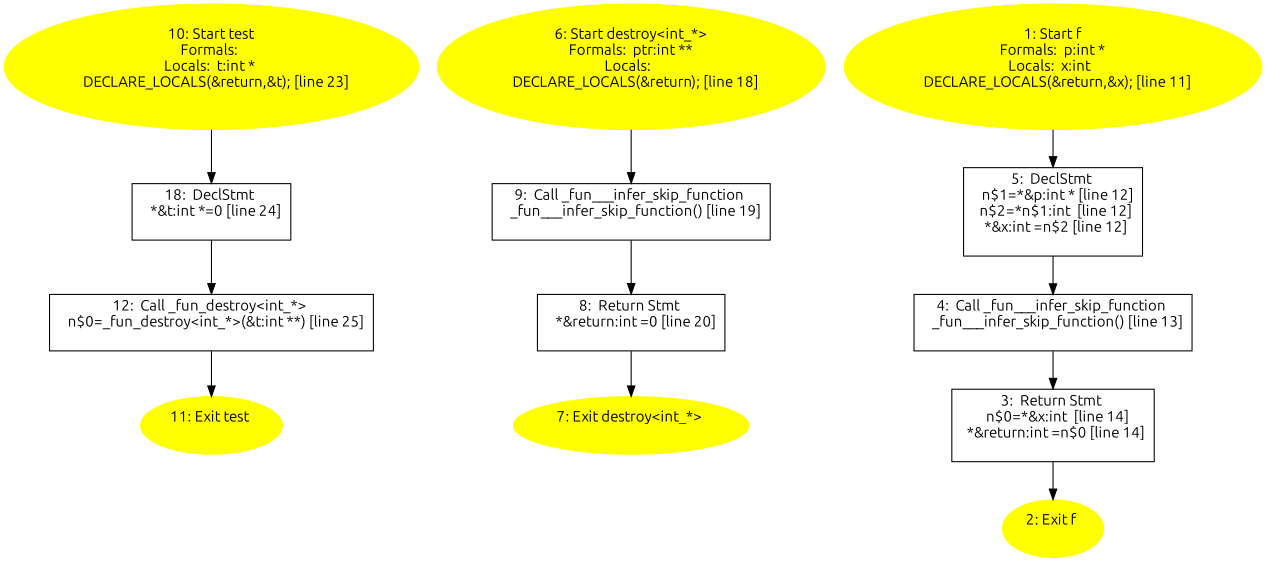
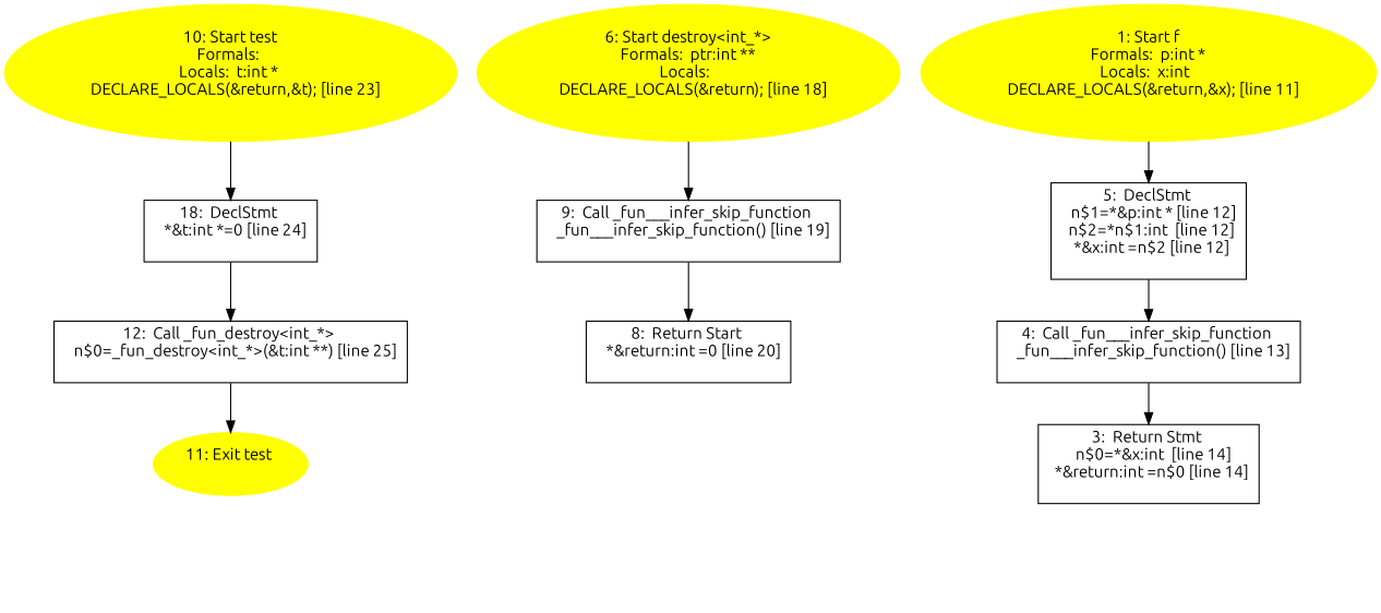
  digraph {
    fontname=Ubuntu
    node [fontname=Ubuntu shape=box]
    edge [fontname=Ubuntu]
    n1 [label="18:  DeclStmt \n   *&t:int *=0 [line 24]\n "]
    n2 [label="12:  Call _fun_destroy<int_*> \n   n$0=_fun_destroy<int_*>(&t:int **) [line 25]\n "]
    n3 [color=yellow label="11: Exit test \n  " style=filled shape=""]
    n4 [color=yellow label="10: Start test\nFormals: \nLocals:  t:int * \n   DECLARE_LOCALS(&return,&t); [line 23]\n " style=filled shape=""]
    n5 [label="9:  Call _fun___infer_skip_function \n   _fun___infer_skip_function() [line 19]\n "]
-   n6 [label="8:  Return Stmt \n   *&return:int =0 [line 20]\n "]
-   n7 [color=yellow label="7: Exit destroy<int_*> \n  " style=filled shape=""]
+   n6 [label="8:  Return Start \n   *&return:int =0 [line 20]\n "]
    n8 [color=yellow label="6: Start destroy<int_*>\nFormals:  ptr:int **\nLocals:  \n   DECLARE_LOCALS(&return); [line 18]\n " style=filled shape=""]
    n9 [label="5:  DeclStmt \n   n$1=*&p:int * [line 12]\n  n$2=*n$1:int  [line 12]\n  *&x:int =n$2 [line 12]\n "]
    n10 [label="4:  Call _fun___infer_skip_function \n   _fun___infer_skip_function() [line 13]\n "]
    n11 [label="3:  Return Stmt \n   n$0=*&x:int  [line 14]\n  *&return:int =n$0 [line 14]\n "]
-   n12 [color=yellow label="2: Exit f \n  " style=filled shape=""]
    n13 [color=yellow label="1: Start f\nFormals:  p:int *\nLocals:  x:int  \n   DECLARE_LOCALS(&return,&x); [line 11]\n " style=filled shape=""]
    n1 -> n2
    n2 -> n3
    n4 -> n1
    n5 -> n6
-   n6 -> n7
    n8 -> n5
    n9 -> n10
    n10 -> n11
-   n11 -> n12
    n13 -> n9
  }
